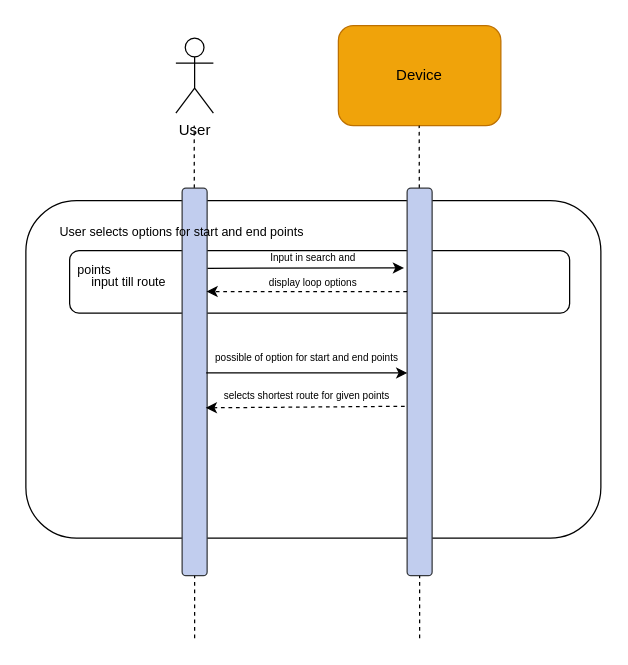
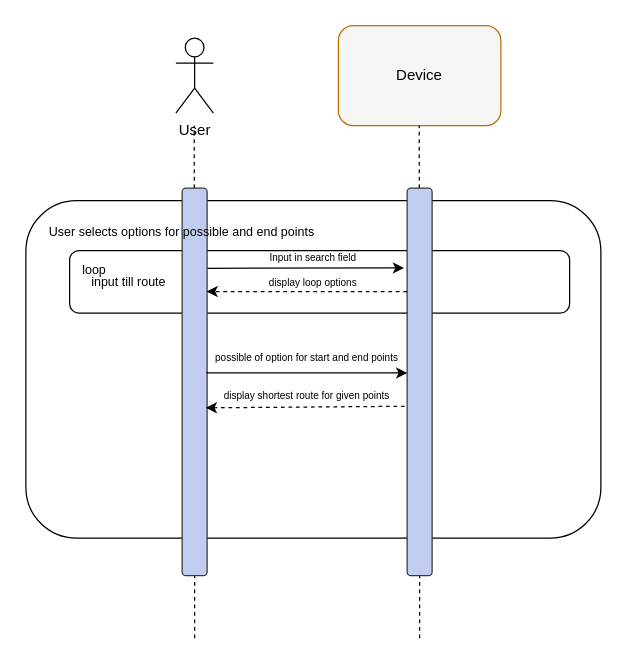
  <mxCell id="0" />
  <mxCell id="1" parent="0" />
  <mxCell id="2" value="" style="rounded=1;whiteSpace=wrap;html=1;fillColor=none;strokeWidth=1;" vertex="1" parent="1"><mxGeometry x="20" y="160" width="460" height="270" as="geometry" /></mxCell>
  <mxCell id="3" value="" style="rounded=1;whiteSpace=wrap;html=1;fontSize=12;strokeWidth=1;fillColor=none;" vertex="1" parent="1"><mxGeometry x="55" y="200" width="400" height="50" as="geometry" /></mxCell>
  <mxCell id="4" value="User&lt;br&gt;" style="shape=umlActor;verticalLabelPosition=bottom;verticalAlign=top;html=1;outlineConnect=0;" vertex="1" parent="1"><mxGeometry x="140" y="30" width="30" height="60" as="geometry" /></mxCell>
- <mxCell id="5" value="Device" style="rounded=1;whiteSpace=wrap;html=1;fillColor=#f0a30a;strokeColor=#BD7000;fontColor=#000000;" vertex="1" parent="1"><mxGeometry x="270" y="20" width="130" height="80" as="geometry" /></mxCell>
+ <mxCell id="5" value="Device" style="rounded=1;whiteSpace=wrap;html=1;fillColor=#f5f5f5;strokeColor=#BD7000;fontColor=#000000;" vertex="1" parent="1"><mxGeometry x="270" y="20" width="130" height="80" as="geometry" /></mxCell>
  <mxCell id="6" value="" style="endArrow=none;dashed=1;html=1;rounded=0;startArrow=none;" edge="1" parent="1" source="10"><mxGeometry width="50" height="50" relative="1" as="geometry"><mxPoint x="335" y="510" as="sourcePoint" /><mxPoint x="334.66" y="100" as="targetPoint" /></mxGeometry></mxCell>
  <mxCell id="7" value="" style="endArrow=none;dashed=1;html=1;rounded=0;startArrow=none;" edge="1" parent="1" source="8"><mxGeometry width="50" height="50" relative="1" as="geometry"><mxPoint x="155" y="510" as="sourcePoint" /><mxPoint x="154.66" y="100" as="targetPoint" /></mxGeometry></mxCell>
  <mxCell id="8" value="" style="rounded=1;whiteSpace=wrap;html=1;fillColor=#C1CDEE;strokeColor=#36393d;" vertex="1" parent="1"><mxGeometry x="145" y="150" width="20" height="310" as="geometry" /></mxCell>
  <mxCell id="9" value="" style="endArrow=none;dashed=1;html=1;rounded=0;" edge="1" parent="1" target="8"><mxGeometry width="50" height="50" relative="1" as="geometry"><mxPoint x="155" y="510" as="sourcePoint" /><mxPoint x="154.66" y="100" as="targetPoint" /></mxGeometry></mxCell>
  <mxCell id="10" value="" style="rounded=1;whiteSpace=wrap;html=1;fillColor=#C1CDEE;strokeColor=#36393d;" vertex="1" parent="1"><mxGeometry x="325" y="150" width="20" height="310" as="geometry" /></mxCell>
  <mxCell id="11" value="" style="endArrow=none;dashed=1;html=1;rounded=0;" edge="1" parent="1" target="10"><mxGeometry width="50" height="50" relative="1" as="geometry"><mxPoint x="335" y="510" as="sourcePoint" /><mxPoint x="334.66" y="100" as="targetPoint" /></mxGeometry></mxCell>
- <mxCell id="12" value="&lt;font style=&quot;font-size: 10px;&quot;&gt;User selects options for start and end points&lt;/font&gt;" style="text;html=1;strokeColor=none;fillColor=none;align=center;verticalAlign=middle;whiteSpace=wrap;rounded=0;" vertex="1" parent="1"><mxGeometry x="30" y="170" width="230" height="30" as="geometry" /></mxCell>
- <mxCell id="13" value="points" style="text;html=1;strokeColor=none;fillColor=none;align=center;verticalAlign=middle;whiteSpace=wrap;rounded=0;fontSize=10;" vertex="1" parent="1"><mxGeometry x="45" y="200" width="60" height="30" as="geometry" /></mxCell>
+ <mxCell id="12" value="&lt;font style=&quot;font-size: 10px;&quot;&gt;User selects options for possible and end points&lt;/font&gt;" style="text;html=1;strokeColor=none;fillColor=none;align=center;verticalAlign=middle;whiteSpace=wrap;rounded=0;" vertex="1" parent="1"><mxGeometry x="30" y="170" width="230" height="30" as="geometry" /></mxCell>
+ <mxCell id="13" value="loop" style="text;html=1;strokeColor=none;fillColor=none;align=center;verticalAlign=middle;whiteSpace=wrap;rounded=0;fontSize=10;" vertex="1" parent="1"><mxGeometry x="45" y="200" width="60" height="30" as="geometry" /></mxCell>
  <mxCell id="14" value="" style="endArrow=classic;html=1;rounded=0;fontSize=10;entryX=-0.124;entryY=0.206;entryDx=0;entryDy=0;entryPerimeter=0;exitX=1.019;exitY=0.207;exitDx=0;exitDy=0;exitPerimeter=0;" edge="1" parent="1" source="8" target="10"><mxGeometry width="50" height="50" relative="1" as="geometry"><mxPoint x="120" y="320" as="sourcePoint" /><mxPoint x="170" y="270" as="targetPoint" /></mxGeometry></mxCell>
- <mxCell id="15" value="&lt;font style=&quot;font-size: 8px;&quot;&gt;Input in search and&lt;/font&gt;" style="text;html=1;strokeColor=none;fillColor=none;align=center;verticalAlign=middle;whiteSpace=wrap;rounded=0;fontSize=10;" vertex="1" parent="1"><mxGeometry x="205" y="200" width="90" height="10" as="geometry" /></mxCell>
+ <mxCell id="15" value="&lt;font style=&quot;font-size: 8px;&quot;&gt;Input in search field&lt;/font&gt;" style="text;html=1;strokeColor=none;fillColor=none;align=center;verticalAlign=middle;whiteSpace=wrap;rounded=0;fontSize=10;" vertex="1" parent="1"><mxGeometry x="205" y="200" width="90" height="10" as="geometry" /></mxCell>
  <mxCell id="16" value="" style="endArrow=classic;html=1;rounded=0;fontSize=8;entryX=0.975;entryY=0.267;entryDx=0;entryDy=0;entryPerimeter=0;exitX=-0.004;exitY=0.267;exitDx=0;exitDy=0;exitPerimeter=0;dashed=1;" edge="1" parent="1" source="10" target="8"><mxGeometry width="50" height="50" relative="1" as="geometry"><mxPoint x="190" y="290" as="sourcePoint" /><mxPoint x="240" y="240" as="targetPoint" /></mxGeometry></mxCell>
  <mxCell id="17" value="&lt;font style=&quot;font-size: 8px;&quot;&gt;display loop options&lt;/font&gt;" style="text;html=1;strokeColor=none;fillColor=none;align=center;verticalAlign=middle;whiteSpace=wrap;rounded=0;fontSize=10;" vertex="1" parent="1"><mxGeometry x="205" y="220" width="90" height="10" as="geometry" /></mxCell>
  <mxCell id="18" value="input till route" style="text;html=1;strokeColor=none;fillColor=none;align=center;verticalAlign=middle;whiteSpace=wrap;rounded=0;fontSize=10;" vertex="1" parent="1"><mxGeometry x="45" y="210" width="115" height="30" as="geometry" /></mxCell>
  <mxCell id="19" value="" style="endArrow=classic;html=1;rounded=0;fontSize=8;entryX=0.007;entryY=0.477;entryDx=0;entryDy=0;entryPerimeter=0;exitX=0.964;exitY=0.477;exitDx=0;exitDy=0;exitPerimeter=0;" edge="1" parent="1" source="8" target="10"><mxGeometry width="50" height="50" relative="1" as="geometry"><mxPoint x="190" y="280" as="sourcePoint" /><mxPoint x="240" y="230" as="targetPoint" /></mxGeometry></mxCell>
  <mxCell id="20" value="&lt;font style=&quot;font-size: 8px;&quot;&gt;possible of option for start and end points&lt;/font&gt;" style="text;html=1;strokeColor=none;fillColor=none;align=center;verticalAlign=middle;whiteSpace=wrap;rounded=0;fontSize=10;" vertex="1" parent="1"><mxGeometry x="165" y="280" width="160" height="10" as="geometry" /></mxCell>
  <mxCell id="21" value="" style="endArrow=classic;html=1;rounded=0;fontSize=8;exitX=-0.097;exitY=0.563;exitDx=0;exitDy=0;exitPerimeter=0;entryX=0.944;entryY=0.567;entryDx=0;entryDy=0;entryPerimeter=0;dashed=1;" edge="1" parent="1" source="10" target="8"><mxGeometry width="50" height="50" relative="1" as="geometry"><mxPoint x="210" y="350" as="sourcePoint" /><mxPoint x="260" y="300" as="targetPoint" /></mxGeometry></mxCell>
- <mxCell id="22" value="&lt;font style=&quot;font-size: 8px;&quot;&gt;selects shortest route for given points&lt;/font&gt;" style="text;html=1;strokeColor=none;fillColor=none;align=center;verticalAlign=middle;whiteSpace=wrap;rounded=0;fontSize=10;" vertex="1" parent="1"><mxGeometry x="165" y="310" width="160" height="10" as="geometry" /></mxCell>
+ <mxCell id="22" value="&lt;font style=&quot;font-size: 8px;&quot;&gt;display shortest route for given points&lt;/font&gt;" style="text;html=1;strokeColor=none;fillColor=none;align=center;verticalAlign=middle;whiteSpace=wrap;rounded=0;fontSize=10;" vertex="1" parent="1"><mxGeometry x="165" y="310" width="160" height="10" as="geometry" /></mxCell>
